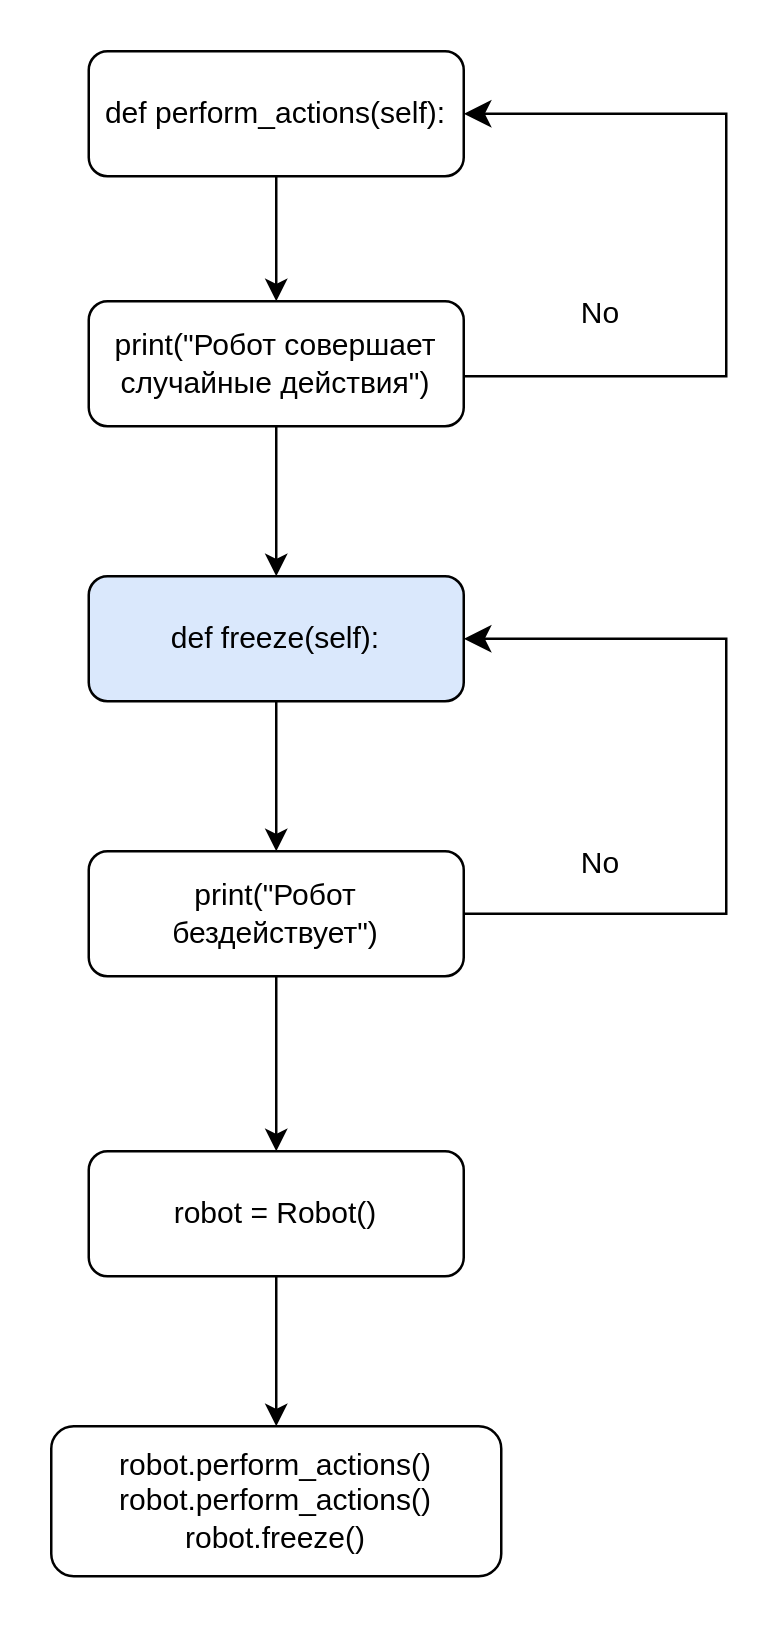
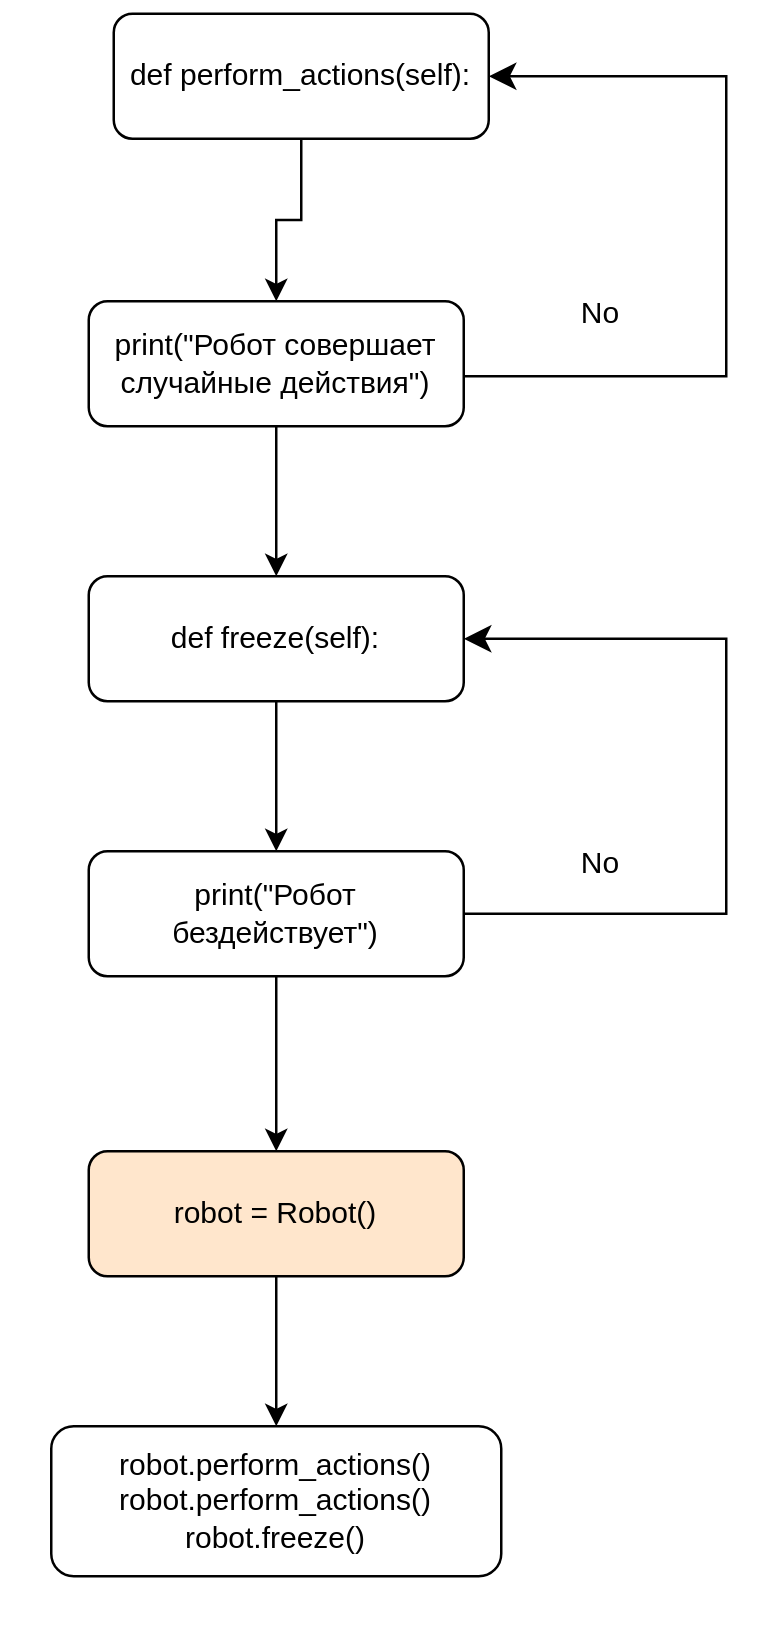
  <mxCell id="0" />
  <mxCell id="1" parent="0" />
  <mxCell id="2" style="edgeStyle=orthogonalEdgeStyle;rounded=0;orthogonalLoop=1;jettySize=auto;html=1;" edge="1" parent="1" source="3" target="5"><mxGeometry relative="1" as="geometry" /></mxCell>
- <mxCell id="3" value="def perform_actions(self):" style="rounded=1;whiteSpace=wrap;html=1;fontSize=12;glass=0;strokeWidth=1;shadow=0;" parent="1" vertex="1"><mxGeometry x="35" y="20" width="150" height="50" as="geometry" /></mxCell>
+ <mxCell id="3" value="def perform_actions(self):" style="rounded=1;whiteSpace=wrap;html=1;fontSize=12;glass=0;strokeWidth=1;shadow=0;" parent="1" vertex="1"><mxGeometry x="45" y="5" width="150" height="50" as="geometry" /></mxCell>
  <mxCell id="4" style="edgeStyle=orthogonalEdgeStyle;rounded=0;orthogonalLoop=1;jettySize=auto;html=1;entryX=0.5;entryY=0;entryDx=0;entryDy=0;" edge="1" parent="1" source="5" target="7"><mxGeometry relative="1" as="geometry" /></mxCell>
  <mxCell id="5" value="print(&quot;Робот совершает случайные действия&quot;)" style="rounded=1;whiteSpace=wrap;html=1;fontSize=12;glass=0;strokeWidth=1;shadow=0;" vertex="1" parent="1"><mxGeometry x="35" y="120" width="150" height="50" as="geometry" /></mxCell>
  <mxCell id="6" style="edgeStyle=orthogonalEdgeStyle;rounded=0;orthogonalLoop=1;jettySize=auto;html=1;" edge="1" parent="1" source="7" target="9"><mxGeometry relative="1" as="geometry" /></mxCell>
- <mxCell id="7" value="def freeze(self):" style="rounded=1;whiteSpace=wrap;html=1;fontSize=12;glass=0;strokeWidth=1;shadow=0;fillColor=#dae8fc;" vertex="1" parent="1"><mxGeometry x="35" y="230" width="150" height="50" as="geometry" /></mxCell>
+ <mxCell id="7" value="def freeze(self):" style="rounded=1;whiteSpace=wrap;html=1;fontSize=12;glass=0;strokeWidth=1;shadow=0;" vertex="1" parent="1"><mxGeometry x="35" y="230" width="150" height="50" as="geometry" /></mxCell>
  <mxCell id="8" style="edgeStyle=orthogonalEdgeStyle;rounded=0;orthogonalLoop=1;jettySize=auto;html=1;entryX=0.5;entryY=0;entryDx=0;entryDy=0;" edge="1" parent="1" source="9" target="11"><mxGeometry relative="1" as="geometry" /></mxCell>
  <mxCell id="9" value="print(&quot;Робот бездействует&quot;)" style="rounded=1;whiteSpace=wrap;html=1;fontSize=12;glass=0;strokeWidth=1;shadow=0;" vertex="1" parent="1"><mxGeometry x="35" y="340" width="150" height="50" as="geometry" /></mxCell>
  <mxCell id="10" style="edgeStyle=orthogonalEdgeStyle;rounded=0;orthogonalLoop=1;jettySize=auto;html=1;" edge="1" parent="1" source="11" target="12"><mxGeometry relative="1" as="geometry" /></mxCell>
- <mxCell id="11" value="robot = Robot()" style="rounded=1;whiteSpace=wrap;html=1;fontSize=12;glass=0;strokeWidth=1;shadow=0;" vertex="1" parent="1"><mxGeometry x="35" y="460" width="150" height="50" as="geometry" /></mxCell>
+ <mxCell id="11" value="robot = Robot()" style="rounded=1;whiteSpace=wrap;html=1;fontSize=12;glass=0;strokeWidth=1;shadow=0;fillColor=#ffe6cc;" vertex="1" parent="1"><mxGeometry x="35" y="460" width="150" height="50" as="geometry" /></mxCell>
  <mxCell id="12" value="robot.perform_actions()&lt;div&gt;robot.perform_actions()&lt;br&gt;&lt;/div&gt;&lt;div&gt;robot.freeze()&lt;br&gt;&lt;/div&gt;" style="rounded=1;whiteSpace=wrap;html=1;fontSize=12;glass=0;strokeWidth=1;shadow=0;" vertex="1" parent="1"><mxGeometry x="20" y="570" width="180" height="60" as="geometry" /></mxCell>
  <mxCell id="13" value="" style="edgeStyle=elbowEdgeStyle;elbow=horizontal;endArrow=classic;html=1;curved=0;rounded=0;endSize=8;startSize=8;entryX=1;entryY=0.5;entryDx=0;entryDy=0;" edge="1" parent="1" target="3"><mxGeometry width="50" height="50" relative="1" as="geometry"><mxPoint x="185" y="150" as="sourcePoint" /><mxPoint x="230" y="40" as="targetPoint" /><Array as="points"><mxPoint x="290" y="130" /></Array></mxGeometry></mxCell>
  <mxCell id="14" value="No" style="text;html=1;align=center;verticalAlign=middle;whiteSpace=wrap;rounded=0;" vertex="1" parent="1"><mxGeometry x="210" y="110" width="60" height="30" as="geometry" /></mxCell>
  <mxCell id="15" value="" style="edgeStyle=elbowEdgeStyle;elbow=horizontal;endArrow=classic;html=1;curved=0;rounded=0;endSize=8;startSize=8;entryX=1;entryY=0.5;entryDx=0;entryDy=0;" edge="1" parent="1" target="7"><mxGeometry width="50" height="50" relative="1" as="geometry"><mxPoint x="185" y="365" as="sourcePoint" /><mxPoint x="185" y="260" as="targetPoint" /><Array as="points"><mxPoint x="290" y="345" /></Array></mxGeometry></mxCell>
  <mxCell id="16" value="No" style="text;html=1;align=center;verticalAlign=middle;whiteSpace=wrap;rounded=0;" vertex="1" parent="1"><mxGeometry x="210" y="330" width="60" height="30" as="geometry" /></mxCell>
